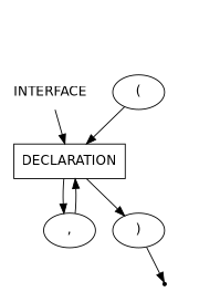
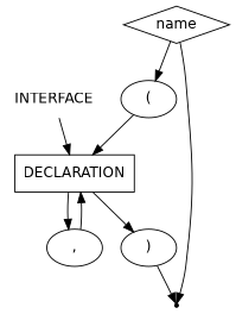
  digraph {
    fontname="DejaVu Sans"
    node [fontname="DejaVu Sans" shape=oval]
    edge [fontname="DejaVu Sans"]
    n1 [label=INTERFACE shape=plaintext]
    n2 [label=DECLARATION shape=box]
+   n3 [label=name shape=diamond]
    n4 [label="("]
    end [shape=point]
    n6 [label=","]
    n7 [label=")"]
    n1 -> n2
    n2 -> n6
    n2 -> n7
+   n3 -> n4
+   n3 -> end
    n4 -> n2
    n6 -> n2
    n7 -> end
  }
